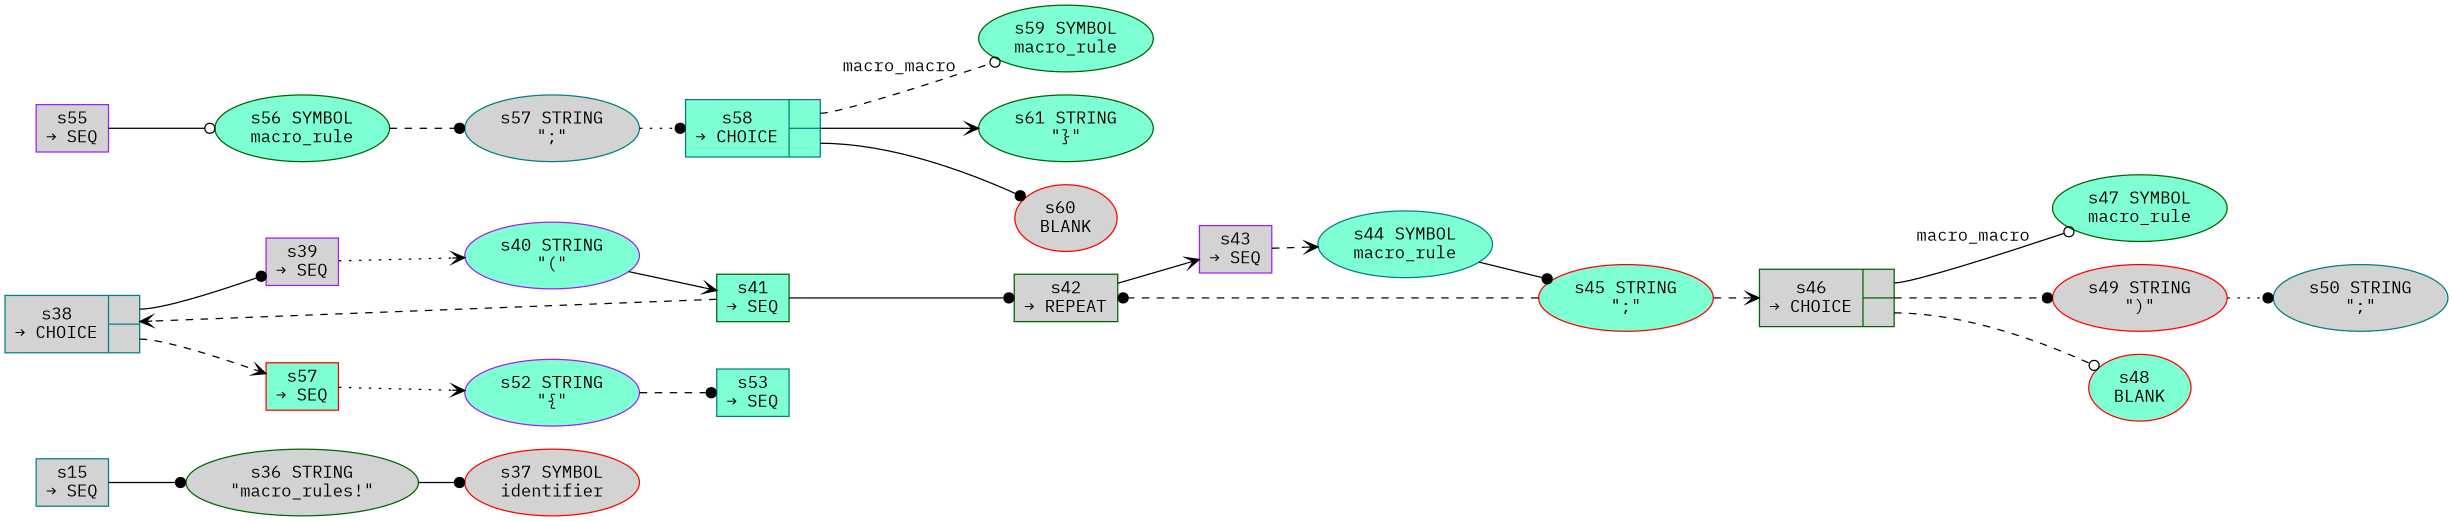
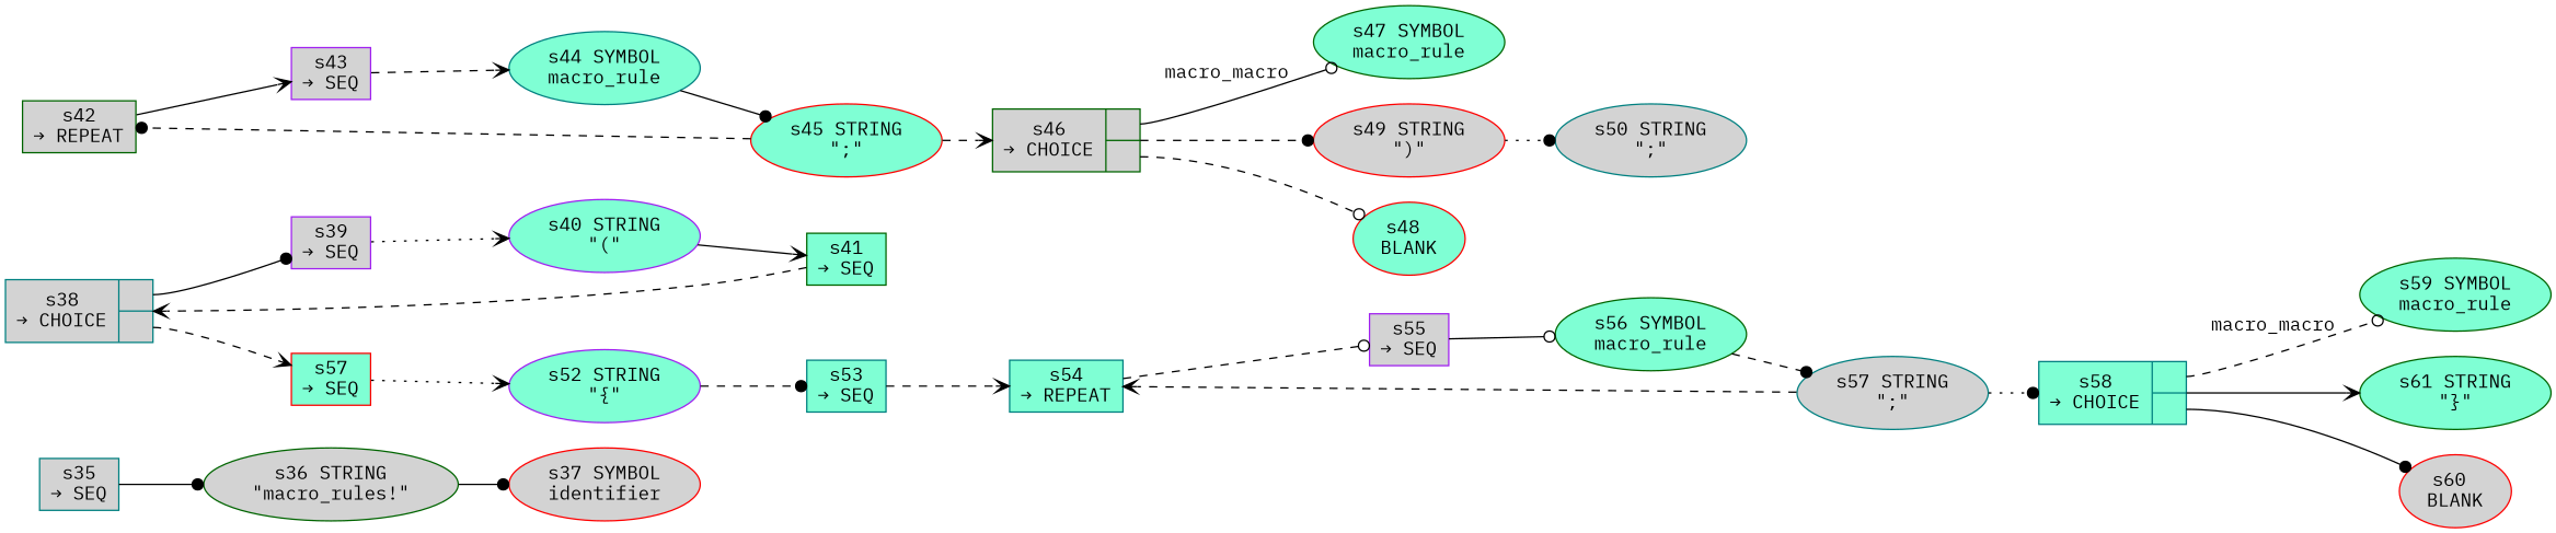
  digraph {
    fontname="IBM Plex Mono"
    rankdir=LR
    node [color=teal fillcolor=aquamarine fontname="IBM Plex Mono" style=filled]
    edge [arrowhead=dot fontname="IBM Plex Mono" style=dashed]
-   n1 [fillcolor=lightgrey fixedsize=false label="s15\n&rarr; SEQ" peripheries=1 shape=record]
+   n1 [fillcolor=lightgrey fixedsize=false label="s35\n&rarr; SEQ" peripheries=1 shape=record]
    n2 [color=darkgreen fillcolor=lightgrey label="s36 STRING\n\"macro_rules!\""]
    n3 [color=red fillcolor=lightgrey label="s37 SYMBOL\nidentifier"]
    n4 [fillcolor=lightgrey fixedsize=false label="{s38\n&rarr; CHOICE|{<p0>|<p1>}}" peripheries=1 shape=record]
    n5 [color=purple fillcolor=lightgrey fixedsize=false label="s39\n&rarr; SEQ" peripheries=1 shape=record]
    n6 [color=red fixedsize=false label="s57\n&rarr; SEQ" peripheries=1 shape=record]
    n7 [color=purple label="s40 STRING\n\"(\""]
    n8 [color=purple label="s52 STRING\n\"{\""]
    n9 [color=darkgreen fixedsize=false label="s41\n&rarr; SEQ" peripheries=1 shape=record]
    n10 [color=darkgreen fillcolor=lightgrey fixedsize=false label="s42\n&rarr; REPEAT" peripheries=1 shape=record]
    n11 [color=purple fillcolor=lightgrey fixedsize=false label="s43\n&rarr; SEQ" peripheries=1 shape=record]
    n12 [label="s44 SYMBOL\nmacro_rule"]
    n13 [color=red label="s45 STRING\n\";\""]
    n14 [color=darkgreen fillcolor=lightgrey fixedsize=false label="{s46\n&rarr; CHOICE|{<p0>|<p1>}}" peripheries=1 shape=record]
    n15 [color=darkgreen label="s47 SYMBOL\nmacro_rule"]
    n16 [color=red label="s48 \nBLANK"]
    n17 [color=red fillcolor=lightgrey label="s49 STRING\n\")\""]
    n18 [fillcolor=lightgrey label="s50 STRING\n\";\""]
    n19 [fixedsize=false label="s53\n&rarr; SEQ" peripheries=1 shape=record]
+   n20 [fixedsize=false label="s54\n&rarr; REPEAT" peripheries=1 shape=record]
    n21 [color=purple fillcolor=lightgrey fixedsize=false label="s55\n&rarr; SEQ" peripheries=1 shape=record]
    n22 [color=darkgreen label="s56 SYMBOL\nmacro_rule"]
    n23 [fillcolor=lightgrey label="s57 STRING\n\";\""]
    n24 [fixedsize=false label="{s58\n&rarr; CHOICE|{<p0>|<p1>}}" peripheries=1 shape=record]
    n25 [color=darkgreen label="s59 SYMBOL\nmacro_rule"]
    n26 [color=red fillcolor=lightgrey label="s60 \nBLANK"]
    n27 [color=darkgreen label="s61 STRING\n\"}\""]
    n1 -> n2 [style=solid]
    n2 -> n3 [style=solid]
    n4 -> n5 [style=solid tailport=p0]
    n4 -> n6 [arrowhead=vee tailport=p1]
    n5 -> n7 [arrowhead=vee style=dotted]
    n6 -> n8 [arrowhead=vee style=dotted]
    n7 -> n9 [arrowhead=vee style=solid]
    n8 -> n19
    n9 -> n4 [arrowhead=vee]
-   n9 -> n10 [style=solid]
    n10 -> n11 [arrowhead=vee style=solid]
    n11 -> n12 [arrowhead=vee]
    n12 -> n13 [style=solid]
    n13 -> n10
    n13 -> n14 [arrowhead=vee]
    n14 -> n15 [arrowhead=odot label=macro_macro style=solid tailport=p0]
    n14 -> n16 [arrowhead=odot tailport=p1]
    n14 -> n17
    n17 -> n18 [style=dotted]
+   n19 -> n20 [arrowhead=vee]
+   n20 -> n21 [arrowhead=odot]
    n21 -> n22 [arrowhead=odot style=solid]
    n22 -> n23
+   n23 -> n20 [arrowhead=vee]
    n23 -> n24 [style=dotted]
    n24 -> n25 [arrowhead=odot label=macro_macro tailport=p0]
    n24 -> n26 [style=solid tailport=p1]
    n24 -> n27 [arrowhead=vee style=solid]
  }
